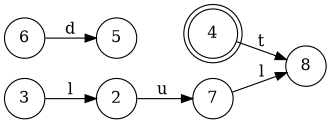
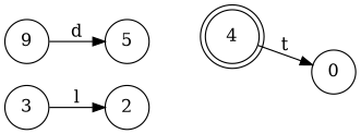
  digraph {
    rankdir=LR
    node [shape=circle]
    4 [shape=doublecircle]
-   0 [label=8]
+   0
    3
    2
-   7
-   6
+   6 [label=9]
    5
    4 -> 0 [label=t]
    3 -> 2 [label=l]
-   2 -> 7 [label=u]
-   7 -> 0 [label=l]
    6 -> 5 [label=d]
  }
